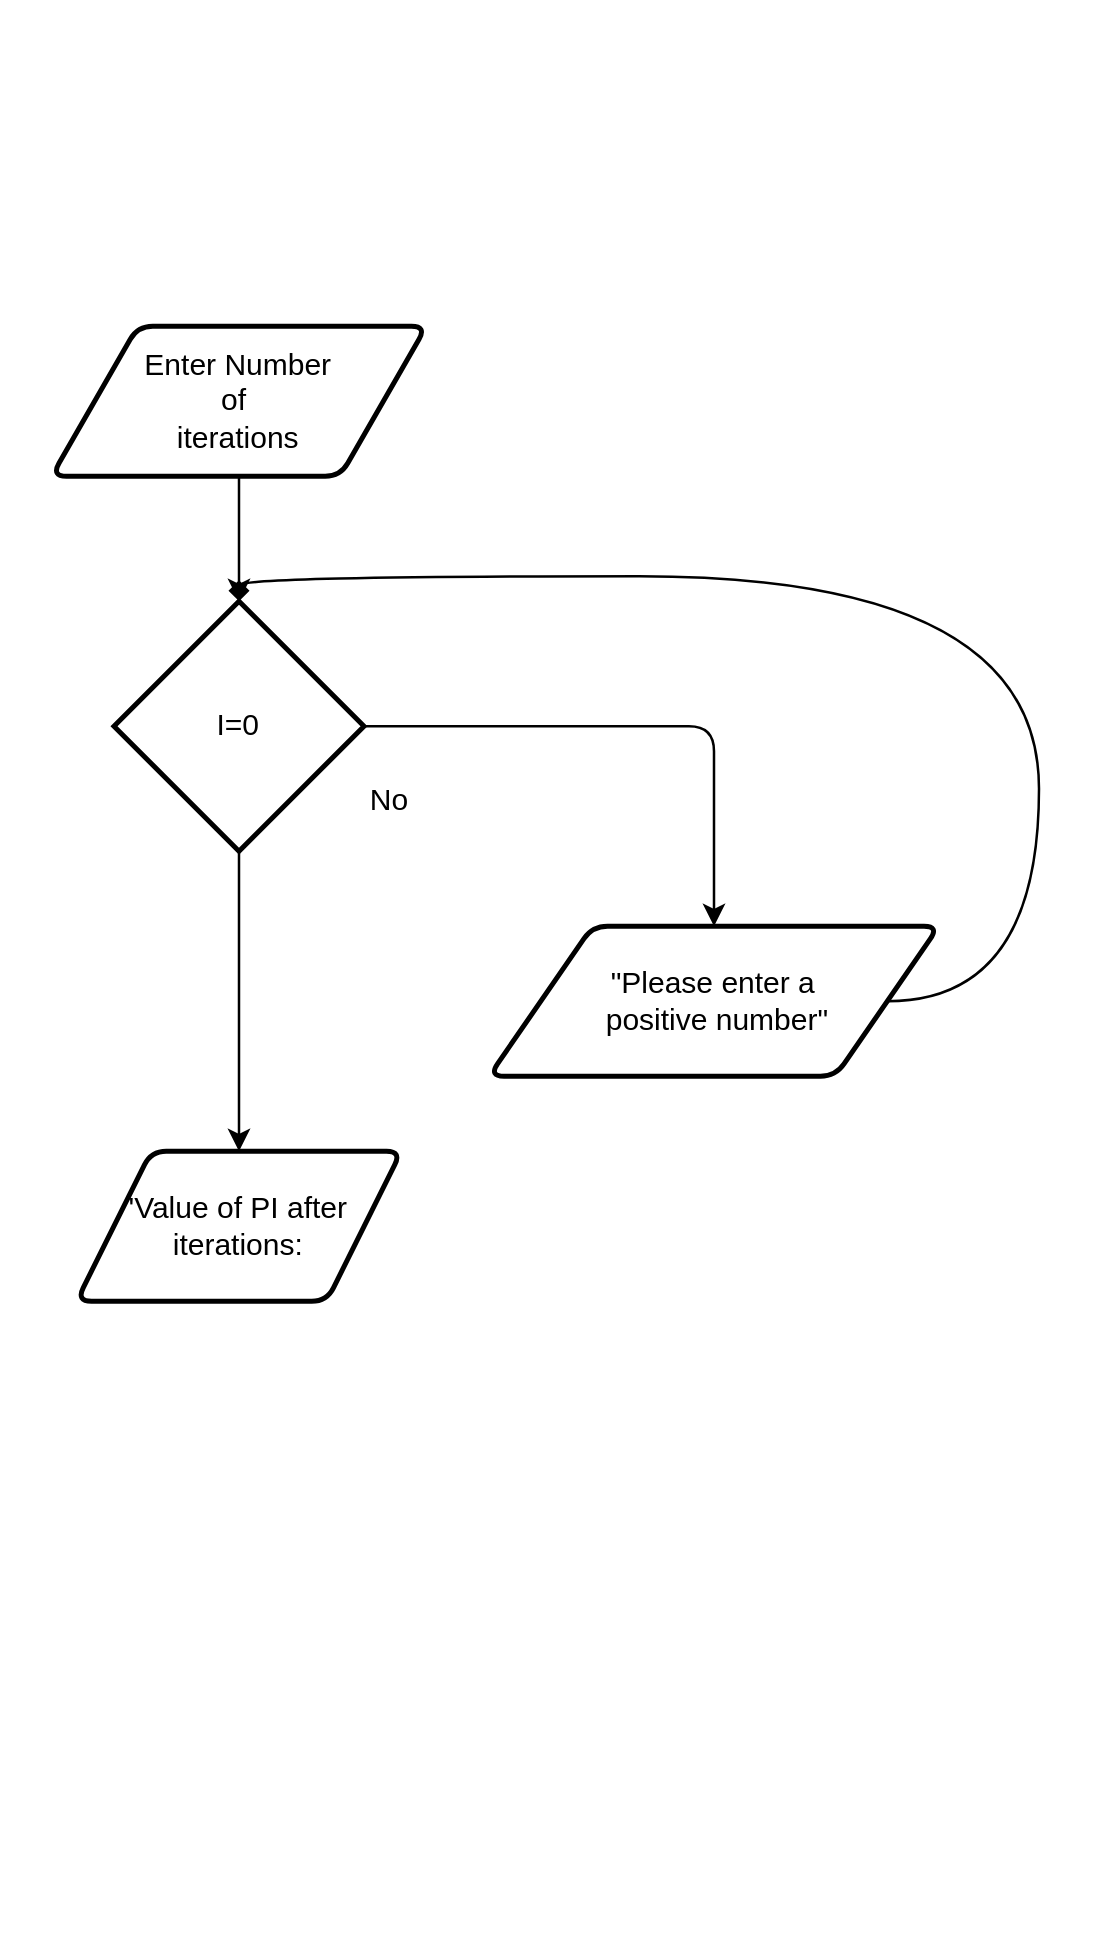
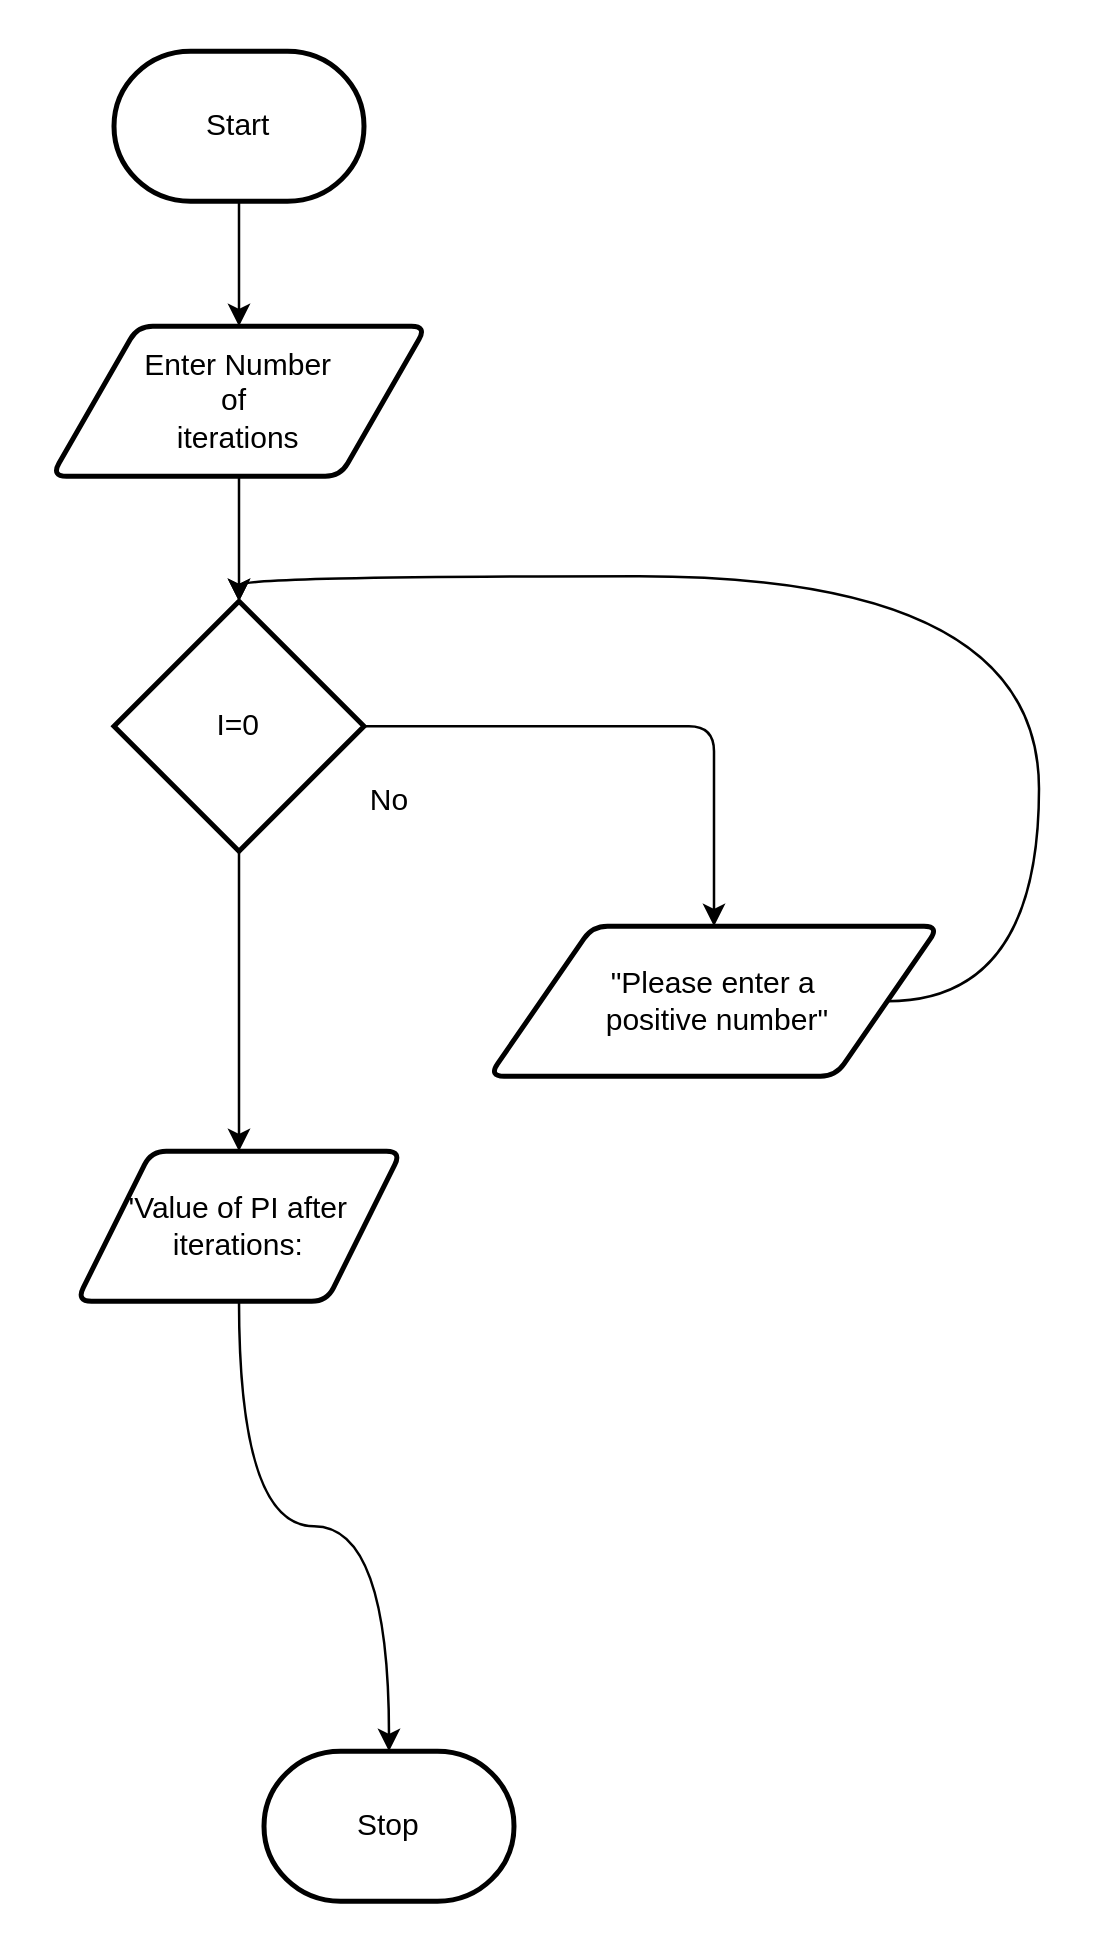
  <mxCell id="0" />
  <mxCell id="1" parent="0" />
- <mxCell id="5" value="" style="edgeStyle=none;html=1;endArrow=diamond;" edge="1" parent="1" source="6" target="9"><mxGeometry relative="1" as="geometry" /></mxCell>
+ <mxCell id="2" value="" style="edgeStyle=none;html=1;" edge="1" parent="1" source="3" target="6"><mxGeometry relative="1" as="geometry" /></mxCell>
+ <mxCell id="3" value="Start" style="strokeWidth=2;html=1;shape=mxgraph.flowchart.terminator;whiteSpace=wrap;" parent="1" vertex="1"><mxGeometry x="45" y="20" width="100" height="60" as="geometry" /></mxCell>
+ <mxCell id="4" value="Stop" style="strokeWidth=2;html=1;shape=mxgraph.flowchart.terminator;whiteSpace=wrap;" parent="1" vertex="1"><mxGeometry x="105" y="700" width="100" height="60" as="geometry" /></mxCell>
+ <mxCell id="5" value="" style="edgeStyle=none;html=1;" edge="1" parent="1" source="6" target="9"><mxGeometry relative="1" as="geometry" /></mxCell>
  <mxCell id="6" value="Enter Number&lt;br&gt;of&amp;nbsp;&lt;br&gt;iterations" style="shape=parallelogram;html=1;strokeWidth=2;perimeter=parallelogramPerimeter;whiteSpace=wrap;rounded=1;arcSize=12;size=0.23;" vertex="1" parent="1"><mxGeometry x="20" y="130" width="150" height="60" as="geometry" /></mxCell>
  <mxCell id="7" style="edgeStyle=none;html=1;entryX=0.5;entryY=0;entryDx=0;entryDy=0;" edge="1" parent="1" source="9" target="12"><mxGeometry relative="1" as="geometry"><mxPoint x="285" y="330" as="targetPoint" /><Array as="points"><mxPoint x="285" y="290" /></Array></mxGeometry></mxCell>
  <mxCell id="8" style="edgeStyle=none;html=1;entryX=0.5;entryY=0;entryDx=0;entryDy=0;" edge="1" parent="1" source="9" target="14"><mxGeometry relative="1" as="geometry"><mxPoint x="105" y="430" as="targetPoint" /></mxGeometry></mxCell>
  <mxCell id="9" value="I=0" style="strokeWidth=2;html=1;shape=mxgraph.flowchart.decision;whiteSpace=wrap;" vertex="1" parent="1"><mxGeometry x="45" y="240" width="100" height="100" as="geometry" /></mxCell>
  <mxCell id="10" value="No&lt;br&gt;" style="text;html=1;align=center;verticalAlign=middle;resizable=0;points=[];autosize=1;strokeColor=none;fillColor=none;" vertex="1" parent="1"><mxGeometry x="135" y="305" width="40" height="30" as="geometry" /></mxCell>
  <mxCell id="11" style="edgeStyle=orthogonalEdgeStyle;html=1;entryX=0.5;entryY=0;entryDx=0;entryDy=0;entryPerimeter=0;curved=1;" edge="1" parent="1" source="12" target="9"><mxGeometry relative="1" as="geometry"><mxPoint x="375" y="590" as="targetPoint" /><Array as="points"><mxPoint x="415" y="400" /><mxPoint x="415" y="230" /><mxPoint x="95" y="230" /></Array></mxGeometry></mxCell>
  <mxCell id="12" value="&quot;Please enter a&lt;br&gt;&amp;nbsp;positive number&quot;" style="shape=parallelogram;html=1;strokeWidth=2;perimeter=parallelogramPerimeter;whiteSpace=wrap;rounded=1;arcSize=12;size=0.23;" vertex="1" parent="1"><mxGeometry x="195" y="370" width="180" height="60" as="geometry" /></mxCell>
+ <mxCell id="13" style="edgeStyle=orthogonalEdgeStyle;curved=1;html=1;" edge="1" parent="1" source="14" target="4"><mxGeometry relative="1" as="geometry" /></mxCell>
  <mxCell id="14" value="'Value of PI after iterations:" style="shape=parallelogram;html=1;strokeWidth=2;perimeter=parallelogramPerimeter;whiteSpace=wrap;rounded=1;arcSize=12;size=0.23;" vertex="1" parent="1"><mxGeometry x="30" y="460" width="130" height="60" as="geometry" /></mxCell>
